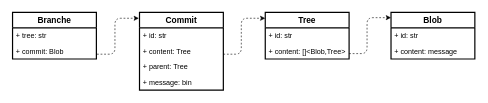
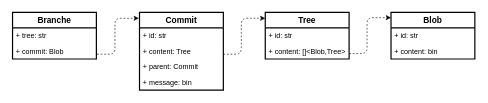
  <mxCell id="0" />
  <mxCell id="1" parent="0" />
  <mxCell id="2" value="Commit" style="swimlane;fontStyle=1;childLayout=stackLayout;horizontal=1;startSize=26;fillColor=none;horizontalStack=0;resizeParent=1;resizeParentMax=0;resizeLast=0;collapsible=1;marginBottom=0;fontSize=14;fontColor=#000000;strokeColor=#000000;strokeWidth=2;" vertex="1" parent="1"><mxGeometry x="232" y="20" width="140" height="130" as="geometry" /></mxCell>
  <mxCell id="3" value="+ id: str" style="text;strokeColor=none;fillColor=none;align=left;verticalAlign=top;spacingLeft=4;spacingRight=4;overflow=hidden;rotatable=0;points=[[0,0.5],[1,0.5]];portConstraint=eastwest;fontColor=#000000;" vertex="1" parent="2"><mxGeometry y="26" width="140" height="26" as="geometry" /></mxCell>
  <mxCell id="4" value="+ content: Tree" style="text;strokeColor=none;fillColor=none;align=left;verticalAlign=top;spacingLeft=4;spacingRight=4;overflow=hidden;rotatable=0;points=[[0,0.5],[1,0.5]];portConstraint=eastwest;fontColor=#000000;" vertex="1" parent="2"><mxGeometry y="52" width="140" height="26" as="geometry" /></mxCell>
- <mxCell id="5" value="+ parent: Tree" style="text;strokeColor=none;fillColor=none;align=left;verticalAlign=top;spacingLeft=4;spacingRight=4;overflow=hidden;rotatable=0;points=[[0,0.5],[1,0.5]];portConstraint=eastwest;fontColor=#000000;" vertex="1" parent="2"><mxGeometry y="78" width="140" height="26" as="geometry" /></mxCell>
+ <mxCell id="5" value="+ parent: Commit" style="text;strokeColor=none;fillColor=none;align=left;verticalAlign=top;spacingLeft=4;spacingRight=4;overflow=hidden;rotatable=0;points=[[0,0.5],[1,0.5]];portConstraint=eastwest;fontColor=#000000;" vertex="1" parent="2"><mxGeometry y="78" width="140" height="26" as="geometry" /></mxCell>
  <mxCell id="6" value="+ message: bin" style="text;strokeColor=none;fillColor=none;align=left;verticalAlign=top;spacingLeft=4;spacingRight=4;overflow=hidden;rotatable=0;points=[[0,0.5],[1,0.5]];portConstraint=eastwest;fontColor=#000000;" vertex="1" parent="2"><mxGeometry y="104" width="140" height="26" as="geometry" /></mxCell>
  <mxCell id="7" value="Tree" style="swimlane;fontStyle=1;childLayout=stackLayout;horizontal=1;startSize=26;fillColor=none;horizontalStack=0;resizeParent=1;resizeParentMax=0;resizeLast=0;collapsible=1;marginBottom=0;fontSize=14;fontColor=#000000;strokeColor=#000000;strokeWidth=2;" vertex="1" parent="1"><mxGeometry x="442" y="20" width="140" height="78" as="geometry" /></mxCell>
  <mxCell id="8" value="+ id: str" style="text;strokeColor=none;fillColor=none;align=left;verticalAlign=top;spacingLeft=4;spacingRight=4;overflow=hidden;rotatable=0;points=[[0,0.5],[1,0.5]];portConstraint=eastwest;fontColor=#000000;" vertex="1" parent="7"><mxGeometry y="26" width="140" height="26" as="geometry" /></mxCell>
  <mxCell id="9" value="+ content: []&lt;Blob,Tree&gt;" style="text;strokeColor=none;fillColor=none;align=left;verticalAlign=top;spacingLeft=4;spacingRight=4;overflow=hidden;rotatable=0;points=[[0,0.5],[1,0.5]];portConstraint=eastwest;fontColor=#000000;" vertex="1" parent="7"><mxGeometry y="52" width="140" height="26" as="geometry" /></mxCell>
  <mxCell id="10" value="Blob" style="swimlane;fontStyle=1;childLayout=stackLayout;horizontal=1;startSize=26;fillColor=none;horizontalStack=0;resizeParent=1;resizeParentMax=0;resizeLast=0;collapsible=1;marginBottom=0;fontSize=14;fontColor=#000000;strokeColor=#000000;strokeWidth=2;" vertex="1" parent="1"><mxGeometry x="652" y="20" width="140" height="78" as="geometry" /></mxCell>
  <mxCell id="11" value="+ id: str" style="text;strokeColor=none;fillColor=none;align=left;verticalAlign=top;spacingLeft=4;spacingRight=4;overflow=hidden;rotatable=0;points=[[0,0.5],[1,0.5]];portConstraint=eastwest;fontColor=#000000;" vertex="1" parent="10"><mxGeometry y="26" width="140" height="26" as="geometry" /></mxCell>
- <mxCell id="12" value="+ content: message" style="text;strokeColor=none;fillColor=none;align=left;verticalAlign=top;spacingLeft=4;spacingRight=4;overflow=hidden;rotatable=0;points=[[0,0.5],[1,0.5]];portConstraint=eastwest;fontColor=#000000;" vertex="1" parent="10"><mxGeometry y="52" width="140" height="26" as="geometry" /></mxCell>
+ <mxCell id="12" value="+ content: bin" style="text;strokeColor=none;fillColor=none;align=left;verticalAlign=top;spacingLeft=4;spacingRight=4;overflow=hidden;rotatable=0;points=[[0,0.5],[1,0.5]];portConstraint=eastwest;fontColor=#000000;" vertex="1" parent="10"><mxGeometry y="52" width="140" height="26" as="geometry" /></mxCell>
  <mxCell id="13" value="" style="endArrow=classic;dashed=1;html=1;fontSize=14;fontColor=#000000;endFill=1;edgeStyle=orthogonalEdgeStyle;strokeColor=#000000;" edge="1" parent="1"><mxGeometry width="50" height="50" relative="1" as="geometry"><mxPoint x="372" y="90" as="sourcePoint" /><mxPoint x="442" y="30" as="targetPoint" /><Array as="points"><mxPoint x="402" y="90" /><mxPoint x="402" y="30" /></Array></mxGeometry></mxCell>
  <mxCell id="14" value="" style="endArrow=classic;dashed=1;html=1;fontSize=14;fontColor=#000000;endFill=1;edgeStyle=orthogonalEdgeStyle;strokeColor=#000000;" edge="1" parent="1"><mxGeometry width="50" height="50" relative="1" as="geometry"><mxPoint x="582" y="89" as="sourcePoint" /><mxPoint x="652" y="29" as="targetPoint" /><Array as="points"><mxPoint x="612" y="89" /><mxPoint x="612" y="29" /></Array></mxGeometry></mxCell>
  <mxCell id="15" value="Branche" style="swimlane;fontStyle=1;childLayout=stackLayout;horizontal=1;startSize=26;fillColor=none;horizontalStack=0;resizeParent=1;resizeParentMax=0;resizeLast=0;collapsible=1;marginBottom=0;fontSize=14;fontColor=#000000;strokeColor=#000000;strokeWidth=2;" vertex="1" parent="1"><mxGeometry x="20" y="20" width="140" height="78" as="geometry" /></mxCell>
  <mxCell id="16" value="+ tree: str" style="text;strokeColor=none;fillColor=none;align=left;verticalAlign=top;spacingLeft=4;spacingRight=4;overflow=hidden;rotatable=0;points=[[0,0.5],[1,0.5]];portConstraint=eastwest;fontColor=#000000;" vertex="1" parent="15"><mxGeometry y="26" width="140" height="26" as="geometry" /></mxCell>
  <mxCell id="17" value="+ commit: Blob" style="text;strokeColor=none;fillColor=none;align=left;verticalAlign=top;spacingLeft=4;spacingRight=4;overflow=hidden;rotatable=0;points=[[0,0.5],[1,0.5]];portConstraint=eastwest;fontColor=#000000;" vertex="1" parent="15"><mxGeometry y="52" width="140" height="26" as="geometry" /></mxCell>
  <mxCell id="18" value="" style="endArrow=classic;dashed=1;html=1;fontSize=14;fontColor=#000000;endFill=1;edgeStyle=orthogonalEdgeStyle;strokeColor=#000000;" edge="1" parent="1"><mxGeometry width="50" height="50" relative="1" as="geometry"><mxPoint x="161" y="90" as="sourcePoint" /><mxPoint x="231" y="30" as="targetPoint" /><Array as="points"><mxPoint x="191" y="90" /><mxPoint x="191" y="30" /></Array></mxGeometry></mxCell>
